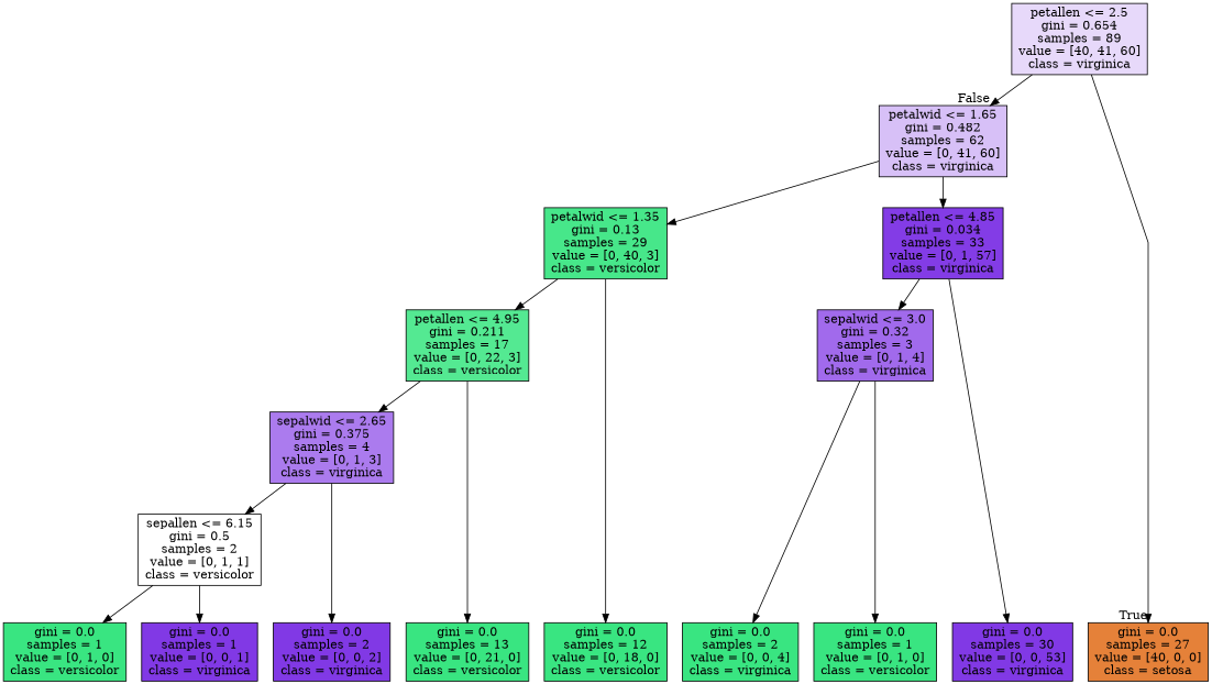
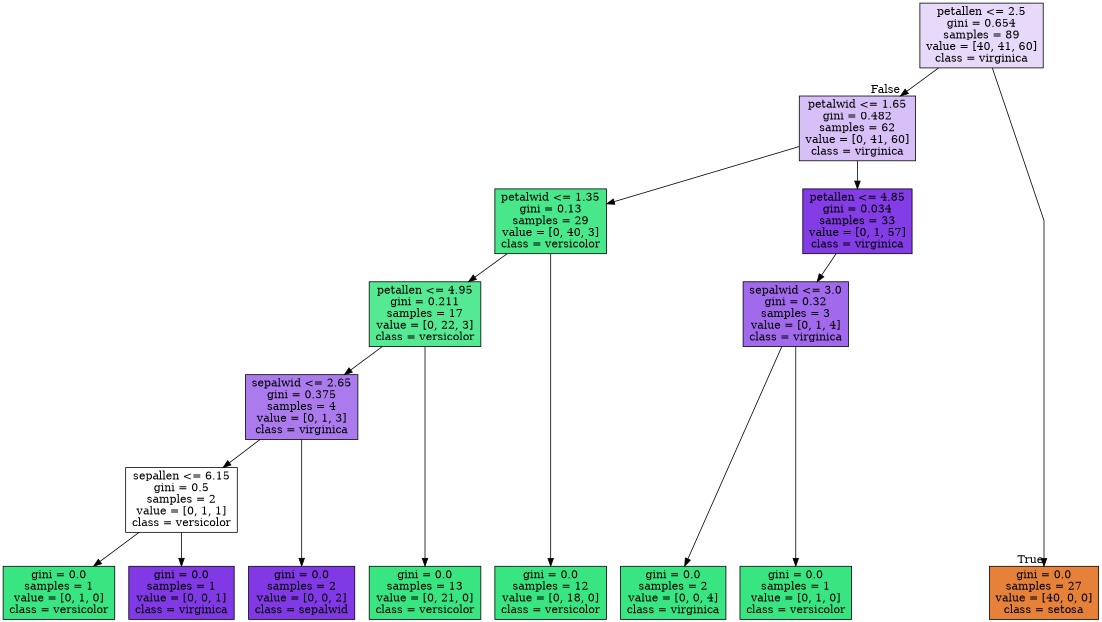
  digraph {
    ranksep=equally
    splines=polyline
    node [color=black fillcolor="#39e581ff" shape=box style=filled]
    n1 [fillcolor="#8139e530" label="petallen <= 2.5\ngini = 0.654\nsamples = 89\nvalue = [40, 41, 60]\nclass = virginica"]
    n2 [fillcolor="#8139e551" label="petalwid <= 1.65\ngini = 0.482\nsamples = 62\nvalue = [0, 41, 60]\nclass = virginica"]
    n3 [fillcolor="#39e581ec" label="petalwid <= 1.35\ngini = 0.13\nsamples = 29\nvalue = [0, 40, 3]\nclass = versicolor"]
    n4 [fillcolor="#8139e5fb" label="petallen <= 4.85\ngini = 0.034\nsamples = 33\nvalue = [0, 1, 57]\nclass = virginica"]
    n5 [fillcolor="#39e581dc" label="petallen <= 4.95\ngini = 0.211\nsamples = 17\nvalue = [0, 22, 3]\nclass = versicolor"]
    n6 [fillcolor="#8139e5bf" label="sepalwid <= 3.0\ngini = 0.32\nsamples = 3\nvalue = [0, 1, 4]\nclass = virginica"]
    n7 [fillcolor="#8139e5aa" label="sepalwid <= 2.65\ngini = 0.375\nsamples = 4\nvalue = [0, 1, 3]\nclass = virginica"]
    n8 [fillcolor="#39e58100" label="sepallen <= 6.15\ngini = 0.5\nsamples = 2\nvalue = [0, 1, 1]\nclass = versicolor"]
    n9 [fillcolor="#e58139ff" label="gini = 0.0\nsamples = 27\nvalue = [40, 0, 0]\nclass = setosa"]
    n10 [label="gini = 0.0\nsamples = 12\nvalue = [0, 18, 0]\nclass = versicolor"]
    n11 [label="gini = 0.0\nsamples = 13\nvalue = [0, 21, 0]\nclass = versicolor"]
-   n12 [fillcolor="#8139e5ff" label="gini = 0.0\nsamples = 2\nvalue = [0, 0, 2]\nclass = virginica"]
+   n12 [fillcolor="#8139e5ff" label="gini = 0.0\nsamples = 2\nvalue = [0, 0, 2]\nclass = sepalwid"]
    n13 [label="gini = 0.0\nsamples = 1\nvalue = [0, 1, 0]\nclass = versicolor"]
    n14 [fillcolor="#8139e5ff" label="gini = 0.0\nsamples = 1\nvalue = [0, 0, 1]\nclass = virginica"]
    n15 [label="gini = 0.0\nsamples = 2\nvalue = [0, 0, 4]\nclass = virginica"]
    n16 [label="gini = 0.0\nsamples = 1\nvalue = [0, 1, 0]\nclass = versicolor"]
-   n17 [fillcolor="#8139e5ff" label="gini = 0.0\nsamples = 30\nvalue = [0, 0, 53]\nclass = virginica"]
    subgraph sub_1 {
      rank=same
      n1
    }
    subgraph sub_2 {
      rank=same
      n2
    }
    subgraph sub_3 {
      rank=same
      n3
      n4
    }
    subgraph sub_4 {
      rank=same
      n5
      n6
    }
    subgraph sub_5 {
      rank=same
      n7
    }
    subgraph sub_6 {
      rank=same
      n8
    }
    subgraph sub_7 {
      rank=same
      n9
      n10
      n11
      n12
      n13
      n14
      n15
      n16
-     n17
    }
    n1 -> n2 [headlabel=False labelangle=-45 labeldistance=2.5]
    n1 -> n9 [headlabel=True labelangle=45 labeldistance=2.5]
    n2 -> n3
    n2 -> n4
    n3 -> n5
    n3 -> n10
    n4 -> n6
-   n4 -> n17
    n5 -> n7
    n5 -> n11
    n6 -> n15
    n6 -> n16
    n7 -> n8
    n7 -> n12
    n8 -> n13
    n8 -> n14
  }
